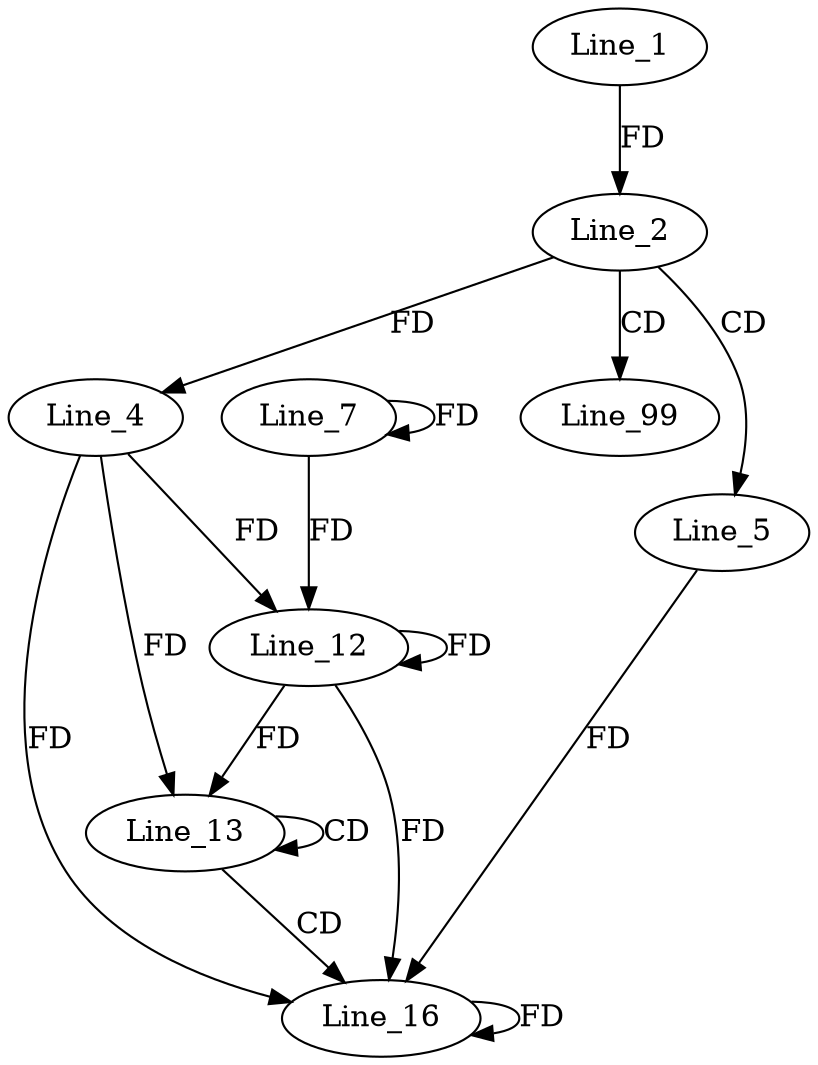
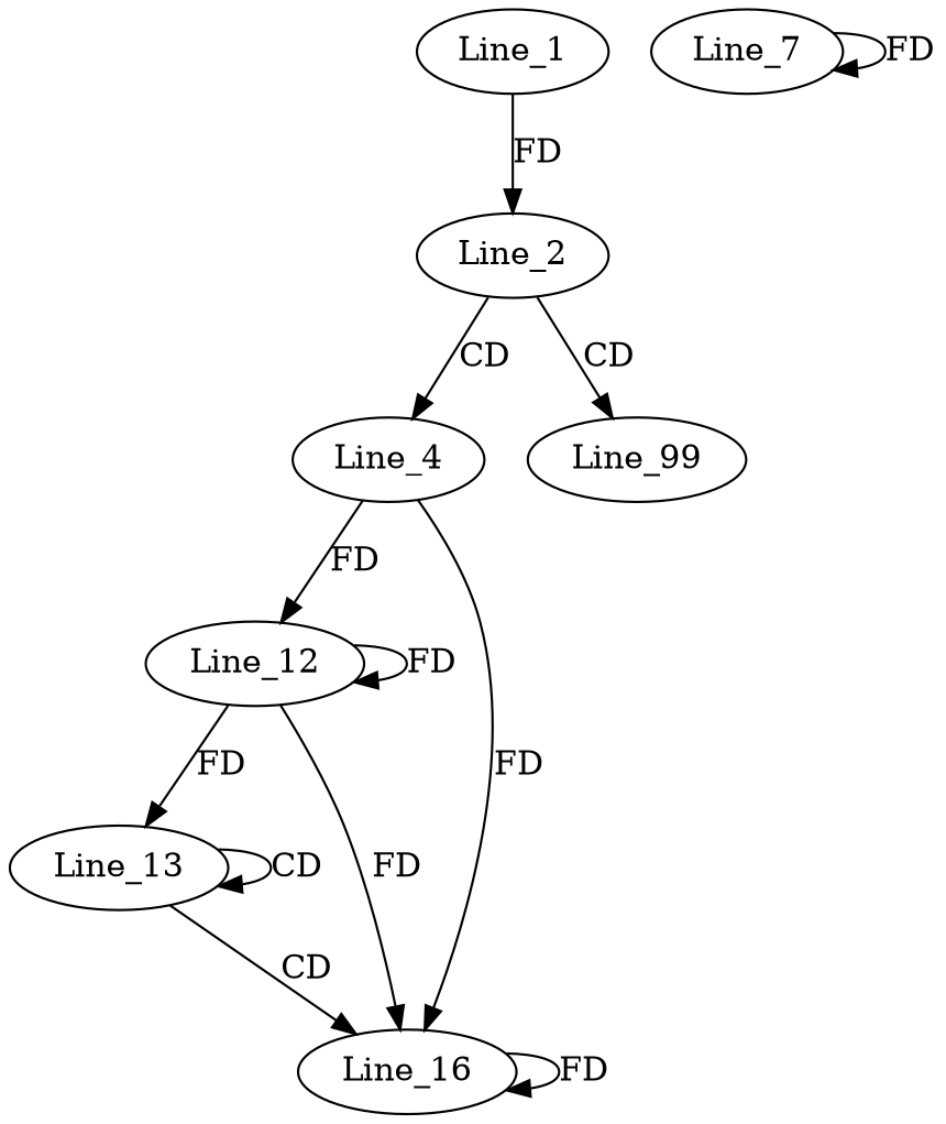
  digraph {
    Line_1
    Line_2
    Line_4
-   Line_5
    n5 [label=Line_99]
    Line_12
    Line_13
    n8 [label=Line_16]
    Line_7
    Line_1 -> Line_2 [label=FD]
-   Line_2 -> Line_4 [label=FD]
-   Line_2 -> Line_5 [label=CD]
+   Line_2 -> Line_4 [label=CD]
    Line_2 -> n5 [label=CD]
    Line_4 -> Line_12 [label=FD]
-   Line_4 -> Line_13 [label=FD]
    Line_4 -> n8 [label=FD]
-   Line_5 -> n8 [label=FD]
    Line_12 -> Line_12 [label=FD]
    Line_12 -> Line_13 [label=FD]
    Line_12 -> n8 [label=FD]
    Line_13 -> Line_13 [label=CD]
    Line_13 -> n8 [label=CD]
    n8 -> n8 [label=FD]
-   Line_7 -> Line_12 [label=FD]
    Line_7 -> Line_7 [label=FD]
  }
